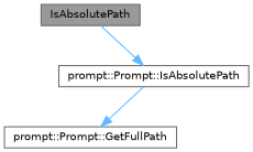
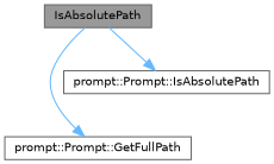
  digraph {
    rankdir=TB
    node [color=grey40 fillcolor=white fontname=Helvetica fontsize=10 shape=box style=filled]
    edge [color=steelblue1 fontname=Helvetica fontsize=10 labelfontname=Helvetica labelfontsize=10 style=solid]
    n1 [color=gray40 fillcolor=grey60 fontcolor=black height=0.2 label=IsAbsolutePath width=0.4]
    n2 [height=0.2 label="prompt::Prompt::GetFullPath" width=0.4]
    n3 [height=0.2 label="prompt::Prompt::IsAbsolutePath" width=0.4]
-   n3 -> n2
+   n1 -> n2
    n1 -> n3
  }
